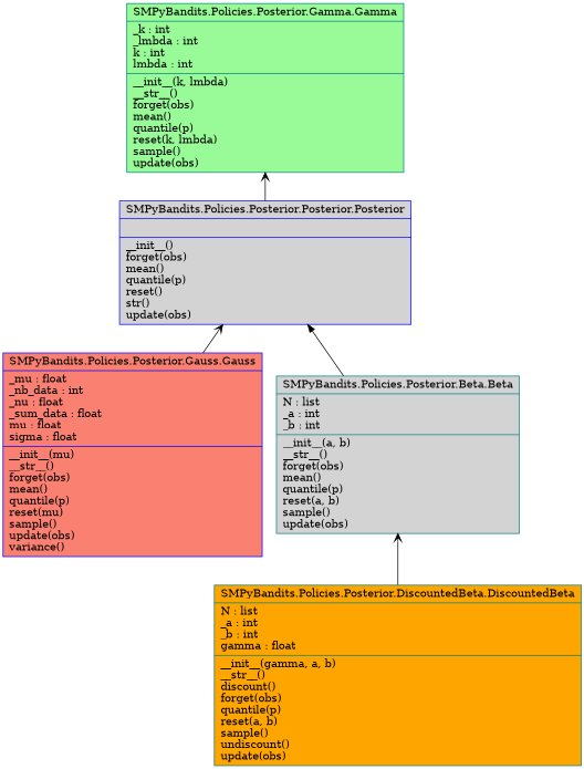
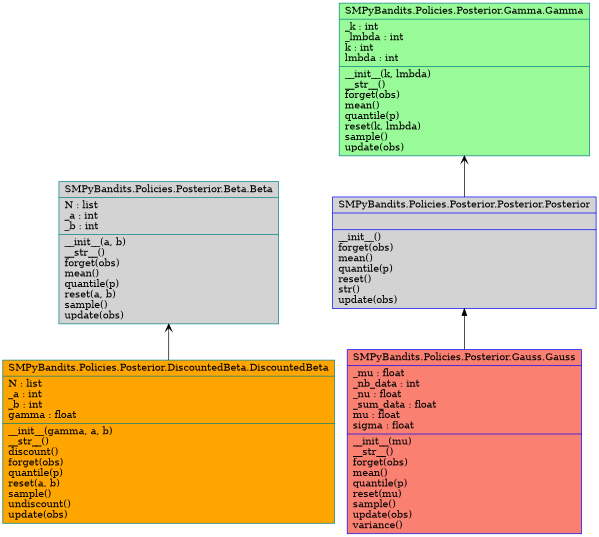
  digraph {
    rankdir=BT
    node [color=teal fillcolor=lightgrey shape=record style=filled]
    edge [arrowhead=normal arrowtail=none]
    n1 [label="{SMPyBandits.Policies.Posterior.Beta.Beta|N : list\l_a : int\l_b : int\l|__init__(a, b)\l__str__()\lforget(obs)\lmean()\lquantile(p)\lreset(a, b)\lsample()\lupdate(obs)\l}"]
    n2 [color=blue label="{SMPyBandits.Policies.Posterior.Posterior.Posterior|\l|__init__()\lforget(obs)\lmean()\lquantile(p)\lreset()\lstr()\lupdate(obs)\l}"]
    n3 [fillcolor=palegreen label="{SMPyBandits.Policies.Posterior.Gamma.Gamma|_k : int\l_lmbda : int\lk : int\llmbda : int\l|__init__(k, lmbda)\l__str__()\lforget(obs)\lmean()\lquantile(p)\lreset(k, lmbda)\lsample()\lupdate(obs)\l}"]
    n4 [fillcolor=orange label="{SMPyBandits.Policies.Posterior.DiscountedBeta.DiscountedBeta|N : list\l_a : int\l_b : int\lgamma : float\l|__init__(gamma, a, b)\l__str__()\ldiscount()\lforget(obs)\lquantile(p)\lreset(a, b)\lsample()\lundiscount()\lupdate(obs)\l}"]
    n5 [color=blue fillcolor=salmon label="{SMPyBandits.Policies.Posterior.Gauss.Gauss|_mu : float\l_nb_data : int\l_nu : float\l_sum_data : float\lmu : float\lsigma : float\l|__init__(mu)\l__str__()\lforget(obs)\lmean()\lquantile(p)\lreset(mu)\lsample()\lupdate(obs)\lvariance()\l}"]
-   n1 -> n2
    n2 -> n3 [arrowhead=vee]
    n4 -> n1 [arrowhead=vee]
-   n5 -> n2 [arrowhead=vee]
+   n5 -> n2
  }
